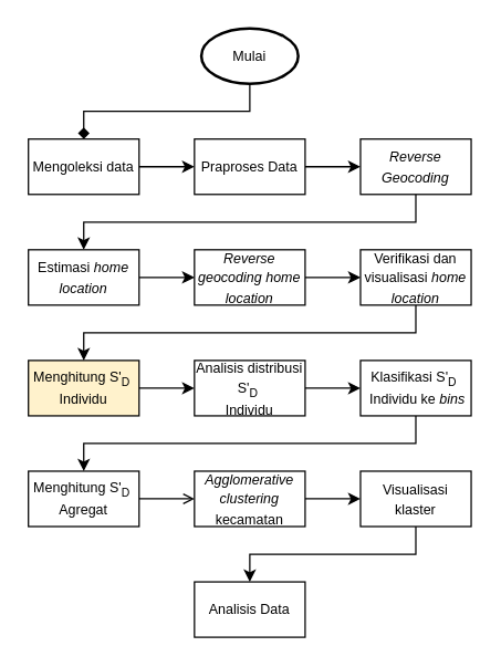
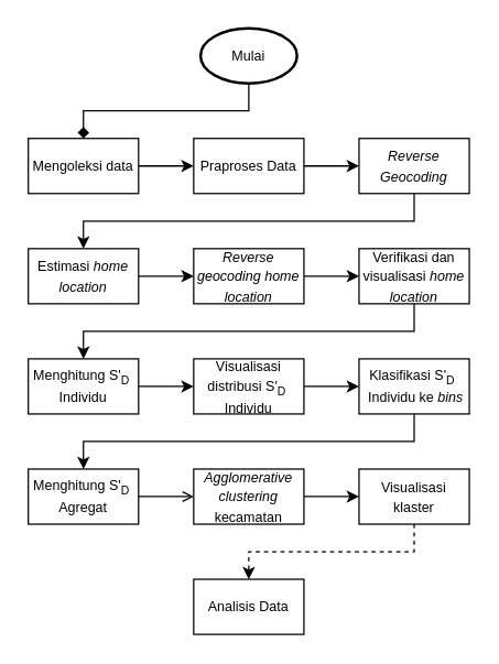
  <mxCell id="0" />
  <mxCell id="1" parent="0" />
  <mxCell id="2" style="edgeStyle=orthogonalEdgeStyle;rounded=0;orthogonalLoop=1;jettySize=auto;html=1;entryX=0.5;entryY=0;entryDx=0;entryDy=0;endArrow=diamond;" edge="1" parent="1" source="3" target="5"><mxGeometry relative="1" as="geometry"><Array as="points"><mxPoint x="180" y="80" /><mxPoint x="60" y="80" /></Array></mxGeometry></mxCell>
  <mxCell id="3" value="&lt;font style=&quot;font-size: 10px;&quot;&gt;Mulai&lt;/font&gt;" style="strokeWidth=2;html=1;shape=mxgraph.flowchart.start_1;whiteSpace=wrap;" vertex="1" parent="1"><mxGeometry x="145" y="20" width="70" height="40" as="geometry" /></mxCell>
  <mxCell id="4" value="" style="edgeStyle=orthogonalEdgeStyle;rounded=0;orthogonalLoop=1;jettySize=auto;html=1;" edge="1" parent="1" source="5" target="7"><mxGeometry relative="1" as="geometry" /></mxCell>
  <mxCell id="5" value="&lt;font style=&quot;font-size: 10px;&quot;&gt;Mengoleksi data&lt;/font&gt;" style="rounded=0;whiteSpace=wrap;html=1;" vertex="1" parent="1"><mxGeometry x="20" y="100" width="80" height="40" as="geometry" /></mxCell>
  <mxCell id="6" value="" style="edgeStyle=orthogonalEdgeStyle;rounded=0;orthogonalLoop=1;jettySize=auto;html=1;" edge="1" parent="1" source="7" target="9"><mxGeometry relative="1" as="geometry" /></mxCell>
  <mxCell id="7" value="&lt;font style=&quot;font-size: 10px;&quot;&gt;Praproses Data&lt;/font&gt;" style="rounded=0;whiteSpace=wrap;html=1;" vertex="1" parent="1"><mxGeometry x="140" y="100" width="80" height="40" as="geometry" /></mxCell>
  <mxCell id="8" style="edgeStyle=orthogonalEdgeStyle;rounded=0;orthogonalLoop=1;jettySize=auto;html=1;exitX=0.5;exitY=1;exitDx=0;exitDy=0;entryX=0.5;entryY=0;entryDx=0;entryDy=0;" edge="1" parent="1" source="9" target="11"><mxGeometry relative="1" as="geometry" /></mxCell>
  <mxCell id="9" value="&lt;i&gt;&lt;font style=&quot;font-size: 10px;&quot;&gt;Reverse Geocoding&lt;/font&gt;&lt;/i&gt;" style="rounded=0;whiteSpace=wrap;html=1;" vertex="1" parent="1"><mxGeometry x="260" y="100" width="80" height="40" as="geometry" /></mxCell>
  <mxCell id="10" value="" style="edgeStyle=orthogonalEdgeStyle;rounded=0;orthogonalLoop=1;jettySize=auto;html=1;" edge="1" parent="1" source="11" target="13"><mxGeometry relative="1" as="geometry" /></mxCell>
  <mxCell id="11" value="&lt;font style=&quot;font-size: 10px;&quot;&gt;Estimasi &lt;i&gt;home location&lt;/i&gt;&lt;/font&gt;" style="rounded=0;whiteSpace=wrap;html=1;" vertex="1" parent="1"><mxGeometry x="20" y="180" width="80" height="40" as="geometry" /></mxCell>
  <mxCell id="12" value="" style="edgeStyle=orthogonalEdgeStyle;rounded=0;orthogonalLoop=1;jettySize=auto;html=1;" edge="1" parent="1" source="13" target="15"><mxGeometry relative="1" as="geometry" /></mxCell>
  <mxCell id="13" value="&lt;font style=&quot;font-size: 10px;&quot;&gt;&lt;i&gt;Reverse geocoding&lt;/i&gt;&amp;nbsp;&lt;i&gt;home location&lt;/i&gt;&lt;/font&gt;" style="rounded=0;whiteSpace=wrap;html=1;" vertex="1" parent="1"><mxGeometry x="140" y="180" width="80" height="40" as="geometry" /></mxCell>
  <mxCell id="14" style="edgeStyle=orthogonalEdgeStyle;rounded=0;orthogonalLoop=1;jettySize=auto;html=1;exitX=0.5;exitY=1;exitDx=0;exitDy=0;entryX=0.5;entryY=0;entryDx=0;entryDy=0;" edge="1" parent="1" source="15" target="17"><mxGeometry relative="1" as="geometry" /></mxCell>
  <mxCell id="15" value="&lt;font style=&quot;font-size: 10px;&quot;&gt;Verifikasi dan visualisasi &lt;i&gt;home location&lt;/i&gt;&lt;/font&gt;" style="rounded=0;whiteSpace=wrap;html=1;" vertex="1" parent="1"><mxGeometry x="260" y="180" width="80" height="40" as="geometry" /></mxCell>
  <mxCell id="16" value="" style="edgeStyle=orthogonalEdgeStyle;rounded=0;orthogonalLoop=1;jettySize=auto;html=1;" edge="1" parent="1" source="17" target="19"><mxGeometry relative="1" as="geometry" /></mxCell>
- <mxCell id="17" value="&lt;font style=&quot;font-size: 10px;&quot;&gt;Menghitung&amp;nbsp;S'&lt;sub style=&quot;border-color: var(--border-color);&quot;&gt;D&amp;nbsp;&lt;/sub&gt;&lt;br&gt;&amp;nbsp;Individu&amp;nbsp;&lt;/font&gt;" style="rounded=0;whiteSpace=wrap;html=1;fillColor=#fff2cc;" vertex="1" parent="1"><mxGeometry x="20" y="260" width="80" height="40" as="geometry" /></mxCell>
+ <mxCell id="17" value="&lt;font style=&quot;font-size: 10px;&quot;&gt;Menghitung&amp;nbsp;S'&lt;sub style=&quot;border-color: var(--border-color);&quot;&gt;D&amp;nbsp;&lt;/sub&gt;&lt;br&gt;&amp;nbsp;Individu&amp;nbsp;&lt;/font&gt;" style="rounded=0;whiteSpace=wrap;html=1;" vertex="1" parent="1"><mxGeometry x="20" y="260" width="80" height="40" as="geometry" /></mxCell>
  <mxCell id="18" value="" style="edgeStyle=orthogonalEdgeStyle;rounded=0;orthogonalLoop=1;jettySize=auto;html=1;" edge="1" parent="1" source="19" target="21"><mxGeometry relative="1" as="geometry" /></mxCell>
- <mxCell id="19" value="&lt;font style=&quot;font-size: 10px;&quot;&gt;Analisis distribusi S'&lt;sub style=&quot;border-color: var(--border-color);&quot;&gt;D&amp;nbsp;&lt;/sub&gt;&lt;br&gt;&amp;nbsp;Individu&amp;nbsp;&lt;/font&gt;" style="rounded=0;whiteSpace=wrap;html=1;" vertex="1" parent="1"><mxGeometry x="140" y="260" width="80" height="40" as="geometry" /></mxCell>
+ <mxCell id="19" value="&lt;font style=&quot;font-size: 10px;&quot;&gt;Visualisasi distribusi S'&lt;sub style=&quot;border-color: var(--border-color);&quot;&gt;D&amp;nbsp;&lt;/sub&gt;&lt;br&gt;&amp;nbsp;Individu&amp;nbsp;&lt;/font&gt;" style="rounded=0;whiteSpace=wrap;html=1;" vertex="1" parent="1"><mxGeometry x="140" y="260" width="80" height="40" as="geometry" /></mxCell>
  <mxCell id="20" style="edgeStyle=orthogonalEdgeStyle;rounded=0;orthogonalLoop=1;jettySize=auto;html=1;exitX=0.5;exitY=1;exitDx=0;exitDy=0;" edge="1" parent="1" source="21" target="23"><mxGeometry relative="1" as="geometry" /></mxCell>
  <mxCell id="21" value="&lt;font style=&quot;font-size: 10px;&quot;&gt;Klasifikasi S'&lt;sub style=&quot;border-color: var(--border-color);&quot;&gt;D&amp;nbsp;&lt;/sub&gt;&lt;br&gt;&amp;nbsp;Individu ke&lt;i&gt;&amp;nbsp;bins&lt;/i&gt;&lt;/font&gt;" style="rounded=0;whiteSpace=wrap;html=1;" vertex="1" parent="1"><mxGeometry x="260" y="260" width="80" height="40" as="geometry" /></mxCell>
  <mxCell id="22" value="" style="edgeStyle=orthogonalEdgeStyle;rounded=0;orthogonalLoop=1;jettySize=auto;html=1;endArrow=open;" edge="1" parent="1" source="23" target="25"><mxGeometry relative="1" as="geometry" /></mxCell>
  <mxCell id="23" value="&lt;font style=&quot;font-size: 10px;&quot;&gt;Menghitung&amp;nbsp;S'&lt;sub style=&quot;border-color: var(--border-color);&quot;&gt;D&amp;nbsp;&lt;/sub&gt;&lt;br&gt;&amp;nbsp;Agregat&amp;nbsp;&lt;/font&gt;" style="rounded=0;whiteSpace=wrap;html=1;" vertex="1" parent="1"><mxGeometry x="20" y="340" width="80" height="40" as="geometry" /></mxCell>
  <mxCell id="24" value="" style="edgeStyle=orthogonalEdgeStyle;rounded=0;orthogonalLoop=1;jettySize=auto;html=1;" edge="1" parent="1" source="25" target="27"><mxGeometry relative="1" as="geometry" /></mxCell>
  <mxCell id="25" value="&lt;font size=&quot;1&quot;&gt;&lt;i&gt;Agglomerative clustering &lt;/i&gt;kecamatan&lt;/font&gt;" style="rounded=0;whiteSpace=wrap;html=1;" vertex="1" parent="1"><mxGeometry x="140" y="340" width="80" height="40" as="geometry" /></mxCell>
- <mxCell id="26" style="edgeStyle=orthogonalEdgeStyle;rounded=0;orthogonalLoop=1;jettySize=auto;html=1;entryX=0.5;entryY=0;entryDx=0;entryDy=0;" edge="1" parent="1" source="27" target="28"><mxGeometry relative="1" as="geometry"><Array as="points"><mxPoint x="300" y="400" /><mxPoint x="180" y="400" /></Array></mxGeometry></mxCell>
+ <mxCell id="26" style="edgeStyle=orthogonalEdgeStyle;rounded=0;orthogonalLoop=1;jettySize=auto;html=1;entryX=0.5;entryY=0;entryDx=0;entryDy=0;dashed=1;" edge="1" parent="1" source="27" target="28"><mxGeometry relative="1" as="geometry"><Array as="points"><mxPoint x="300" y="400" /><mxPoint x="180" y="400" /></Array></mxGeometry></mxCell>
  <mxCell id="27" value="&lt;font size=&quot;1&quot;&gt;Visualisasi klaster&lt;/font&gt;" style="rounded=0;whiteSpace=wrap;html=1;" vertex="1" parent="1"><mxGeometry x="260" y="340" width="80" height="40" as="geometry" /></mxCell>
  <mxCell id="28" value="&lt;font size=&quot;1&quot;&gt;Analisis Data&lt;/font&gt;" style="rounded=0;whiteSpace=wrap;html=1;" vertex="1" parent="1"><mxGeometry x="140" y="420" width="80" height="40" as="geometry" /></mxCell>
